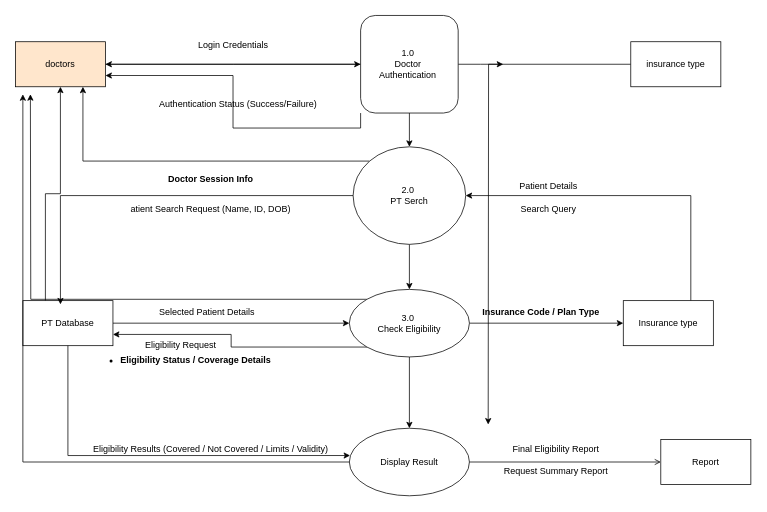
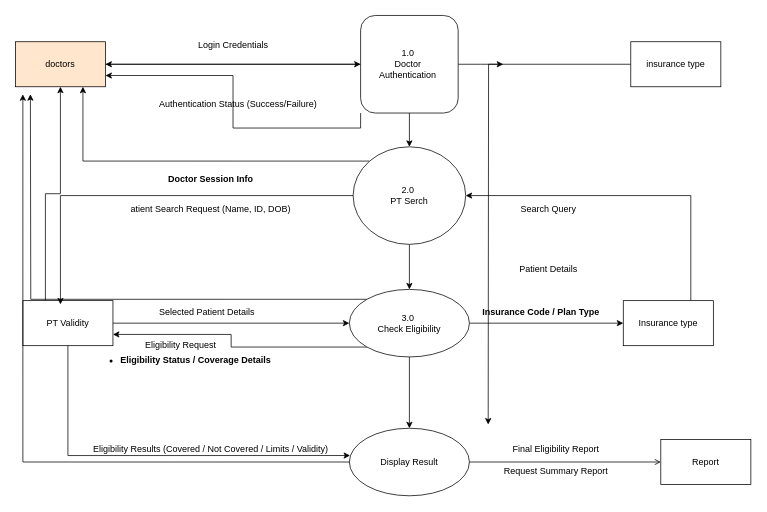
  <mxCell id="0" />
  <mxCell id="1" parent="0" />
  <mxCell id="2" style="edgeStyle=orthogonalEdgeStyle;rounded=0;orthogonalLoop=1;jettySize=auto;html=1;" edge="1" parent="1" source="3" target="8"><mxGeometry relative="1" as="geometry"><mxPoint x="350" y="85" as="targetPoint" /></mxGeometry></mxCell>
  <mxCell id="3" value="doctors" style="rounded=0;whiteSpace=wrap;html=1;fillColor=#ffe6cc;" vertex="1" parent="1"><mxGeometry x="20" y="55" width="120" height="60" as="geometry" /></mxCell>
  <mxCell id="4" style="edgeStyle=orthogonalEdgeStyle;rounded=0;orthogonalLoop=1;jettySize=auto;html=1;" edge="1" parent="1" source="8"><mxGeometry relative="1" as="geometry"><mxPoint x="670" y="85" as="targetPoint" /></mxGeometry></mxCell>
  <mxCell id="5" value="" style="edgeStyle=orthogonalEdgeStyle;rounded=0;orthogonalLoop=1;jettySize=auto;html=1;" edge="1" parent="1" source="8" target="13"><mxGeometry relative="1" as="geometry" /></mxCell>
  <mxCell id="6" style="edgeStyle=orthogonalEdgeStyle;rounded=0;orthogonalLoop=1;jettySize=auto;html=1;" edge="1" parent="1" source="8"><mxGeometry relative="1" as="geometry"><mxPoint x="140" y="85" as="targetPoint" /></mxGeometry></mxCell>
  <mxCell id="7" style="edgeStyle=orthogonalEdgeStyle;rounded=0;orthogonalLoop=1;jettySize=auto;html=1;exitX=0;exitY=1;exitDx=0;exitDy=0;entryX=1;entryY=0.75;entryDx=0;entryDy=0;" edge="1" parent="1" source="8" target="3"><mxGeometry relative="1" as="geometry" /></mxCell>
  <mxCell id="8" value="1.0&amp;nbsp;&lt;div&gt;Doctor&amp;nbsp;&lt;/div&gt;&lt;div&gt;Authentication&lt;span style=&quot;white-space: pre;&quot;&gt;&#09;&lt;/span&gt;&lt;/div&gt;" style="whiteSpace=wrap;html=1;aspect=fixed;rounded=1;" vertex="1" parent="1"><mxGeometry x="480" y="20" width="130" height="130" as="geometry" /></mxCell>
  <mxCell id="9" style="edgeStyle=orthogonalEdgeStyle;rounded=0;orthogonalLoop=1;jettySize=auto;html=1;" edge="1" parent="1" source="10"><mxGeometry relative="1" as="geometry"><mxPoint x="650" y="565" as="targetPoint" /></mxGeometry></mxCell>
  <mxCell id="10" value="insurance type" style="rounded=0;whiteSpace=wrap;html=1;" vertex="1" parent="1"><mxGeometry x="840" y="55" width="120" height="60" as="geometry" /></mxCell>
  <mxCell id="11" value="" style="edgeStyle=orthogonalEdgeStyle;rounded=0;orthogonalLoop=1;jettySize=auto;html=1;" edge="1" parent="1" source="13" target="21"><mxGeometry relative="1" as="geometry" /></mxCell>
  <mxCell id="12" style="edgeStyle=orthogonalEdgeStyle;rounded=0;orthogonalLoop=1;jettySize=auto;html=1;exitX=0;exitY=0;exitDx=0;exitDy=0;entryX=0.75;entryY=1;entryDx=0;entryDy=0;" edge="1" parent="1" source="13" target="3"><mxGeometry relative="1" as="geometry" /></mxCell>
  <mxCell id="13" value="2.0&amp;nbsp;&lt;div&gt;PT Serch&lt;/div&gt;" style="ellipse;whiteSpace=wrap;html=1;" vertex="1" parent="1"><mxGeometry x="470" y="195" width="150" height="130" as="geometry" /></mxCell>
  <mxCell id="14" style="edgeStyle=orthogonalEdgeStyle;rounded=0;orthogonalLoop=1;jettySize=auto;html=1;entryX=0;entryY=0.5;entryDx=0;entryDy=0;" edge="1" parent="1" source="16" target="21"><mxGeometry relative="1" as="geometry" /></mxCell>
  <mxCell id="15" style="edgeStyle=orthogonalEdgeStyle;rounded=0;orthogonalLoop=1;jettySize=auto;html=1;exitX=0.25;exitY=0;exitDx=0;exitDy=0;" edge="1" parent="1" source="16" target="3"><mxGeometry relative="1" as="geometry" /></mxCell>
- <mxCell id="16" value="PT Database" style="rounded=0;whiteSpace=wrap;html=1;" vertex="1" parent="1"><mxGeometry x="30" y="400" width="120" height="60" as="geometry" /></mxCell>
+ <mxCell id="16" value="PT Validity" style="rounded=0;whiteSpace=wrap;html=1;" vertex="1" parent="1"><mxGeometry x="30" y="400" width="120" height="60" as="geometry" /></mxCell>
  <mxCell id="17" value="" style="edgeStyle=orthogonalEdgeStyle;rounded=0;orthogonalLoop=1;jettySize=auto;html=1;" edge="1" parent="1" source="21" target="23"><mxGeometry relative="1" as="geometry" /></mxCell>
  <mxCell id="18" value="" style="edgeStyle=orthogonalEdgeStyle;rounded=0;orthogonalLoop=1;jettySize=auto;html=1;" edge="1" parent="1" source="21" target="26"><mxGeometry relative="1" as="geometry" /></mxCell>
  <mxCell id="19" style="edgeStyle=orthogonalEdgeStyle;rounded=0;orthogonalLoop=1;jettySize=auto;html=1;exitX=0;exitY=0;exitDx=0;exitDy=0;" edge="1" parent="1" source="21"><mxGeometry relative="1" as="geometry"><mxPoint x="40" y="125" as="targetPoint" /></mxGeometry></mxCell>
  <mxCell id="20" style="edgeStyle=orthogonalEdgeStyle;rounded=0;orthogonalLoop=1;jettySize=auto;html=1;exitX=0;exitY=1;exitDx=0;exitDy=0;entryX=1;entryY=0.75;entryDx=0;entryDy=0;" edge="1" parent="1" source="21" target="16"><mxGeometry relative="1" as="geometry" /></mxCell>
  <mxCell id="21" value="3.0&amp;nbsp;&lt;div&gt;Check Eligibility&lt;/div&gt;" style="ellipse;whiteSpace=wrap;html=1;" vertex="1" parent="1"><mxGeometry x="465" y="385" width="160" height="90" as="geometry" /></mxCell>
  <mxCell id="22" style="edgeStyle=orthogonalEdgeStyle;rounded=0;orthogonalLoop=1;jettySize=auto;html=1;exitX=0.75;exitY=0;exitDx=0;exitDy=0;entryX=1;entryY=0.5;entryDx=0;entryDy=0;" edge="1" parent="1" source="23" target="13"><mxGeometry relative="1" as="geometry" /></mxCell>
  <mxCell id="23" value="Insurance type" style="whiteSpace=wrap;html=1;" vertex="1" parent="1"><mxGeometry x="830" y="400" width="120" height="60" as="geometry" /></mxCell>
  <mxCell id="24" style="edgeStyle=orthogonalEdgeStyle;rounded=0;orthogonalLoop=1;jettySize=auto;html=1;entryX=0.417;entryY=0.083;entryDx=0;entryDy=0;entryPerimeter=0;" edge="1" parent="1" source="13" target="16"><mxGeometry relative="1" as="geometry" /></mxCell>
  <mxCell id="25" value="" style="edgeStyle=orthogonalEdgeStyle;rounded=0;orthogonalLoop=1;jettySize=auto;html=1;endArrow=open;" edge="1" parent="1" source="26" target="27"><mxGeometry relative="1" as="geometry" /></mxCell>
  <mxCell id="26" value="Display Result" style="ellipse;whiteSpace=wrap;html=1;" vertex="1" parent="1"><mxGeometry x="465" y="570" width="160" height="90" as="geometry" /></mxCell>
  <mxCell id="27" value="Report" style="whiteSpace=wrap;html=1;" vertex="1" parent="1"><mxGeometry x="880" y="585" width="120" height="60" as="geometry" /></mxCell>
  <mxCell id="28" style="edgeStyle=orthogonalEdgeStyle;rounded=0;orthogonalLoop=1;jettySize=auto;html=1;exitX=0.5;exitY=1;exitDx=0;exitDy=0;entryX=0.006;entryY=0.404;entryDx=0;entryDy=0;entryPerimeter=0;" edge="1" parent="1" source="16" target="26"><mxGeometry relative="1" as="geometry" /></mxCell>
  <mxCell id="29" style="edgeStyle=orthogonalEdgeStyle;rounded=0;orthogonalLoop=1;jettySize=auto;html=1;exitX=0;exitY=0.5;exitDx=0;exitDy=0;entryX=0.083;entryY=1.167;entryDx=0;entryDy=0;entryPerimeter=0;" edge="1" parent="1" source="26" target="3"><mxGeometry relative="1" as="geometry" /></mxCell>
  <mxCell id="30" value="Login Credentials" style="text;html=1;align=center;verticalAlign=middle;resizable=0;points=[];autosize=1;strokeColor=none;fillColor=none;" vertex="1" parent="1"><mxGeometry x="250" y="45" width="120" height="30" as="geometry" /></mxCell>
  <mxCell id="31" value="Authentication Status (Success/Failure)" style="text;whiteSpace=wrap;html=1;" vertex="1" parent="1"><mxGeometry x="210" y="125" width="240" height="40" as="geometry" /></mxCell>
  <mxCell id="32" value="&lt;strong data-end=&quot;595&quot; data-start=&quot;572&quot;&gt;Doctor Session Info&lt;/strong&gt;" style="text;html=1;align=center;verticalAlign=middle;resizable=0;points=[];autosize=1;strokeColor=none;fillColor=none;" vertex="1" parent="1"><mxGeometry x="210" y="223" width="140" height="30" as="geometry" /></mxCell>
  <mxCell id="33" value="atient Search Request (Name, ID, DOB)" style="text;html=1;align=center;verticalAlign=middle;resizable=0;points=[];autosize=1;strokeColor=none;fillColor=none;" vertex="1" parent="1"><mxGeometry x="160" y="263" width="240" height="30" as="geometry" /></mxCell>
  <mxCell id="34" value="Search Query" style="text;html=1;align=center;verticalAlign=middle;resizable=0;points=[];autosize=1;strokeColor=none;fillColor=none;" vertex="1" parent="1"><mxGeometry x="680" y="263" width="100" height="30" as="geometry" /></mxCell>
- <mxCell id="35" value="Patient Details" style="text;html=1;align=center;verticalAlign=middle;resizable=0;points=[];autosize=1;strokeColor=none;fillColor=none;" vertex="1" parent="1"><mxGeometry x="680" y="233" width="100" height="30" as="geometry" /></mxCell>
+ <mxCell id="35" value="Patient Details" style="text;html=1;align=center;verticalAlign=middle;resizable=0;points=[];autosize=1;strokeColor=none;fillColor=none;" vertex="1" parent="1"><mxGeometry x="680" y="343" width="100" height="30" as="geometry" /></mxCell>
  <mxCell id="36" value="Selected Patient Details" style="text;html=1;align=center;verticalAlign=middle;resizable=0;points=[];autosize=1;strokeColor=none;fillColor=none;" vertex="1" parent="1"><mxGeometry x="200" y="400" width="150" height="30" as="geometry" /></mxCell>
  <mxCell id="37" value="&lt;strong data-end=&quot;1033&quot; data-start=&quot;1003&quot;&gt;Insurance Code / Plan Type&lt;/strong&gt;" style="text;html=1;align=center;verticalAlign=middle;resizable=0;points=[];autosize=1;strokeColor=none;fillColor=none;" vertex="1" parent="1"><mxGeometry x="630" y="400" width="180" height="30" as="geometry" /></mxCell>
  <mxCell id="38" value="Eligibility Request" style="text;html=1;align=center;verticalAlign=middle;resizable=0;points=[];autosize=1;strokeColor=none;fillColor=none;" vertex="1" parent="1"><mxGeometry x="180" y="445" width="120" height="30" as="geometry" /></mxCell>
  <mxCell id="39" value="&lt;ul data-end=&quot;1217&quot; data-start=&quot;858&quot;&gt;&lt;li class=&quot;&quot; data-end=&quot;1217&quot; data-start=&quot;1118&quot;&gt;&lt;p class=&quot;&quot; data-end=&quot;1217&quot; data-start=&quot;1120&quot;&gt; &lt;strong data-end=&quot;1217&quot; data-start=&quot;1176&quot;&gt;Eligibility Status / Coverage Details&lt;/strong&gt;&lt;/p&gt;&lt;br/&gt;&lt;/li&gt;&lt;br/&gt;&lt;/ul&gt;" style="text;html=1;align=center;verticalAlign=middle;resizable=0;points=[];autosize=1;strokeColor=none;fillColor=none;" vertex="1" parent="1"><mxGeometry x="110" y="455" width="260" height="90" as="geometry" /></mxCell>
  <mxCell id="40" value="Eligibility Results (Covered / Not Covered / Limits / Validity)" style="text;html=1;align=center;verticalAlign=middle;resizable=0;points=[];autosize=1;strokeColor=none;fillColor=none;" vertex="1" parent="1"><mxGeometry x="110" y="583" width="340" height="30" as="geometry" /></mxCell>
  <mxCell id="41" value="Final Eligibility Report" style="text;html=1;align=center;verticalAlign=middle;resizable=0;points=[];autosize=1;strokeColor=none;fillColor=none;" vertex="1" parent="1"><mxGeometry x="670" y="583" width="140" height="30" as="geometry" /></mxCell>
  <mxCell id="42" value="Request Summary Report" style="text;html=1;align=center;verticalAlign=middle;resizable=0;points=[];autosize=1;strokeColor=none;fillColor=none;" vertex="1" parent="1"><mxGeometry x="660" y="613" width="160" height="30" as="geometry" /></mxCell>
